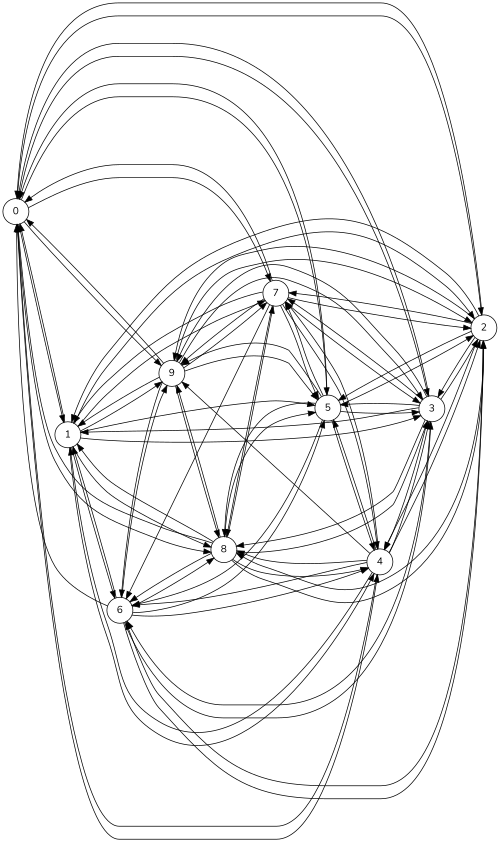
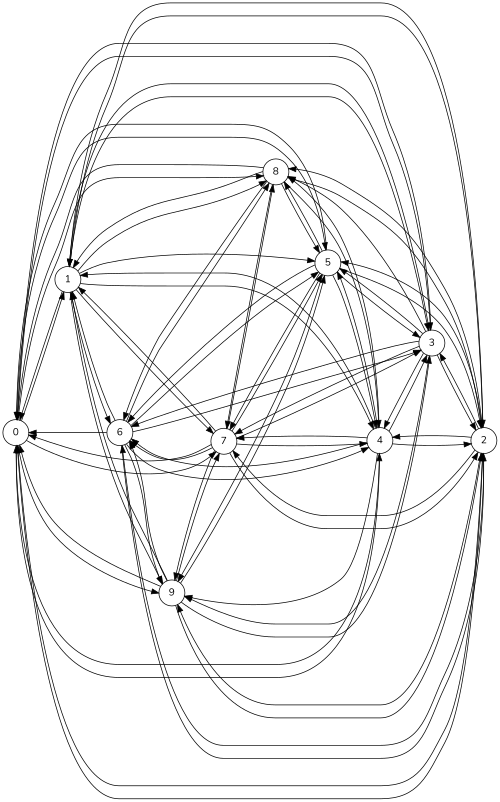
  digraph {
    fontname=Nunito
    rankdir=LR
    node [fontname=Nunito shape=circle]
    edge [fontname=Nunito]
    0
    1
    2
    3
    4
    5
    7
    8
    9
    6
    0 -> 1
    0 -> 2
    0 -> 3
    0 -> 4
    0 -> 5
    0 -> 7
    0 -> 8
    0 -> 9
    1 -> 0
    1 -> 2
    1 -> 3
    1 -> 4
    1 -> 5
    1 -> 7
    1 -> 8
    1 -> 9
    1 -> 6
    2 -> 0
    2 -> 1
    2 -> 3
    2 -> 4
    2 -> 5
    2 -> 7
    2 -> 8
    2 -> 9
    2 -> 6
    3 -> 0
    3 -> 1
    3 -> 2
    3 -> 4
    3 -> 5
    3 -> 7
    3 -> 8
    3 -> 9
    3 -> 6
    4 -> 0
    4 -> 1
    4 -> 2
    4 -> 3
    4 -> 5
    4 -> 7
    4 -> 8
    4 -> 9
    4 -> 6
    5 -> 0
    5 -> 2
    5 -> 3
    5 -> 4
    5 -> 7
    5 -> 8
    5 -> 9
    5 -> 6
    7 -> 0
    7 -> 1
    7 -> 2
    7 -> 3
    7 -> 4
    7 -> 5
    7 -> 8
    7 -> 9
    7 -> 6
    8 -> 0
    8 -> 1
    8 -> 2
-   8 -> 3
    8 -> 4
    8 -> 5
    8 -> 7
-   8 -> 9
    8 -> 6
    9 -> 0
    9 -> 1
    9 -> 2
    9 -> 3
    9 -> 5
    9 -> 7
-   9 -> 8
    9 -> 6
    6 -> 0
    6 -> 1
    6 -> 2
    6 -> 3
    6 -> 4
    6 -> 5
    6 -> 8
    6 -> 9
  }
